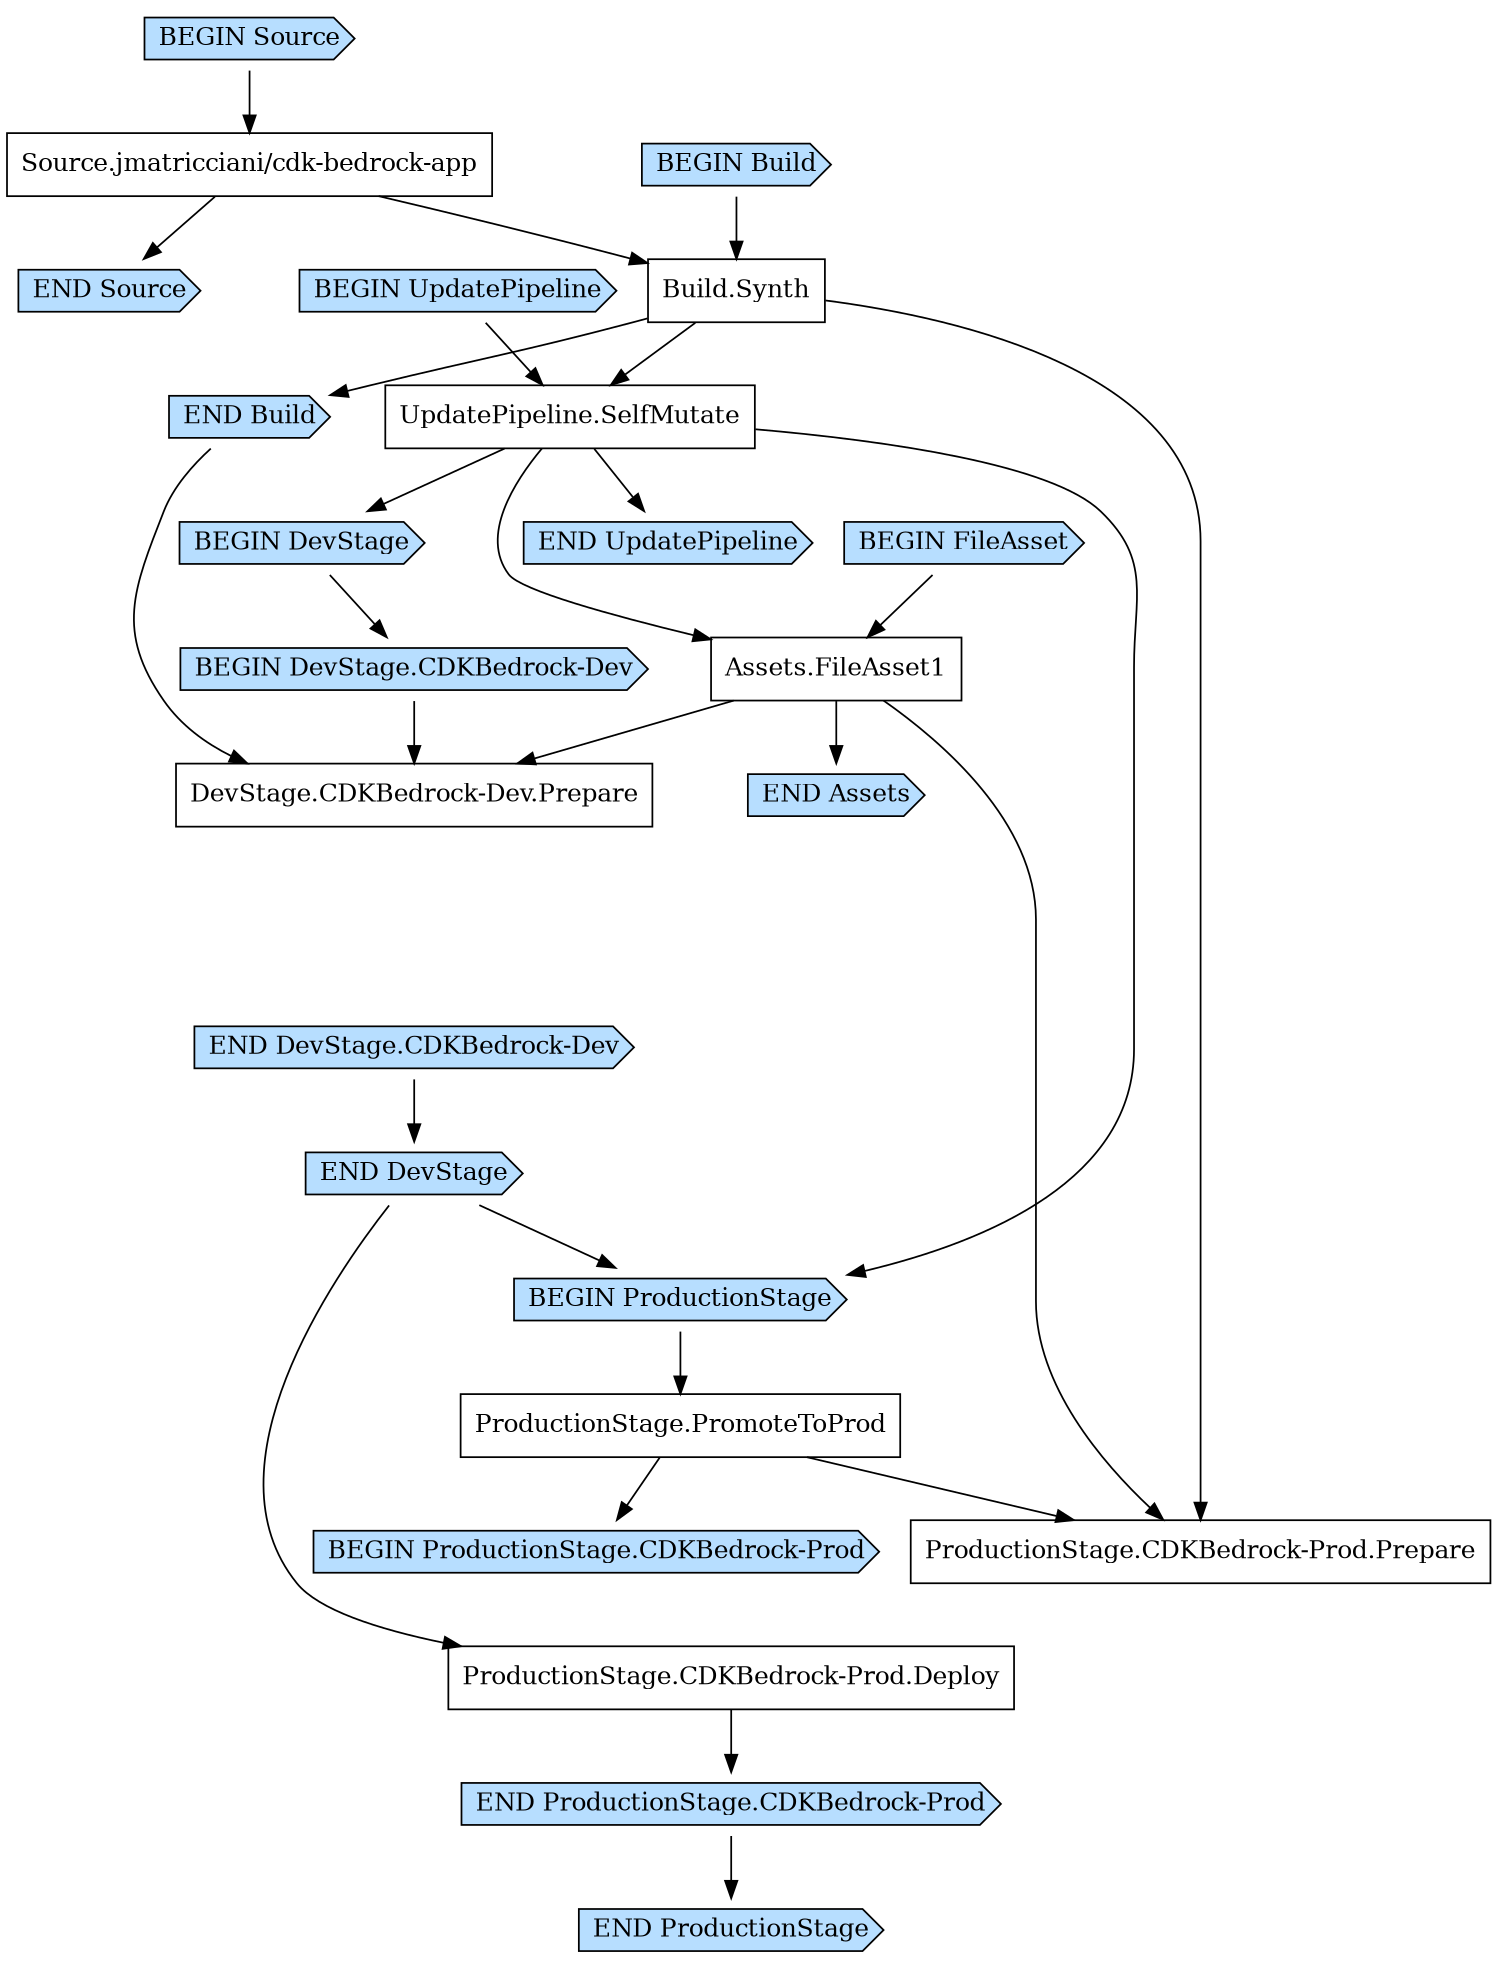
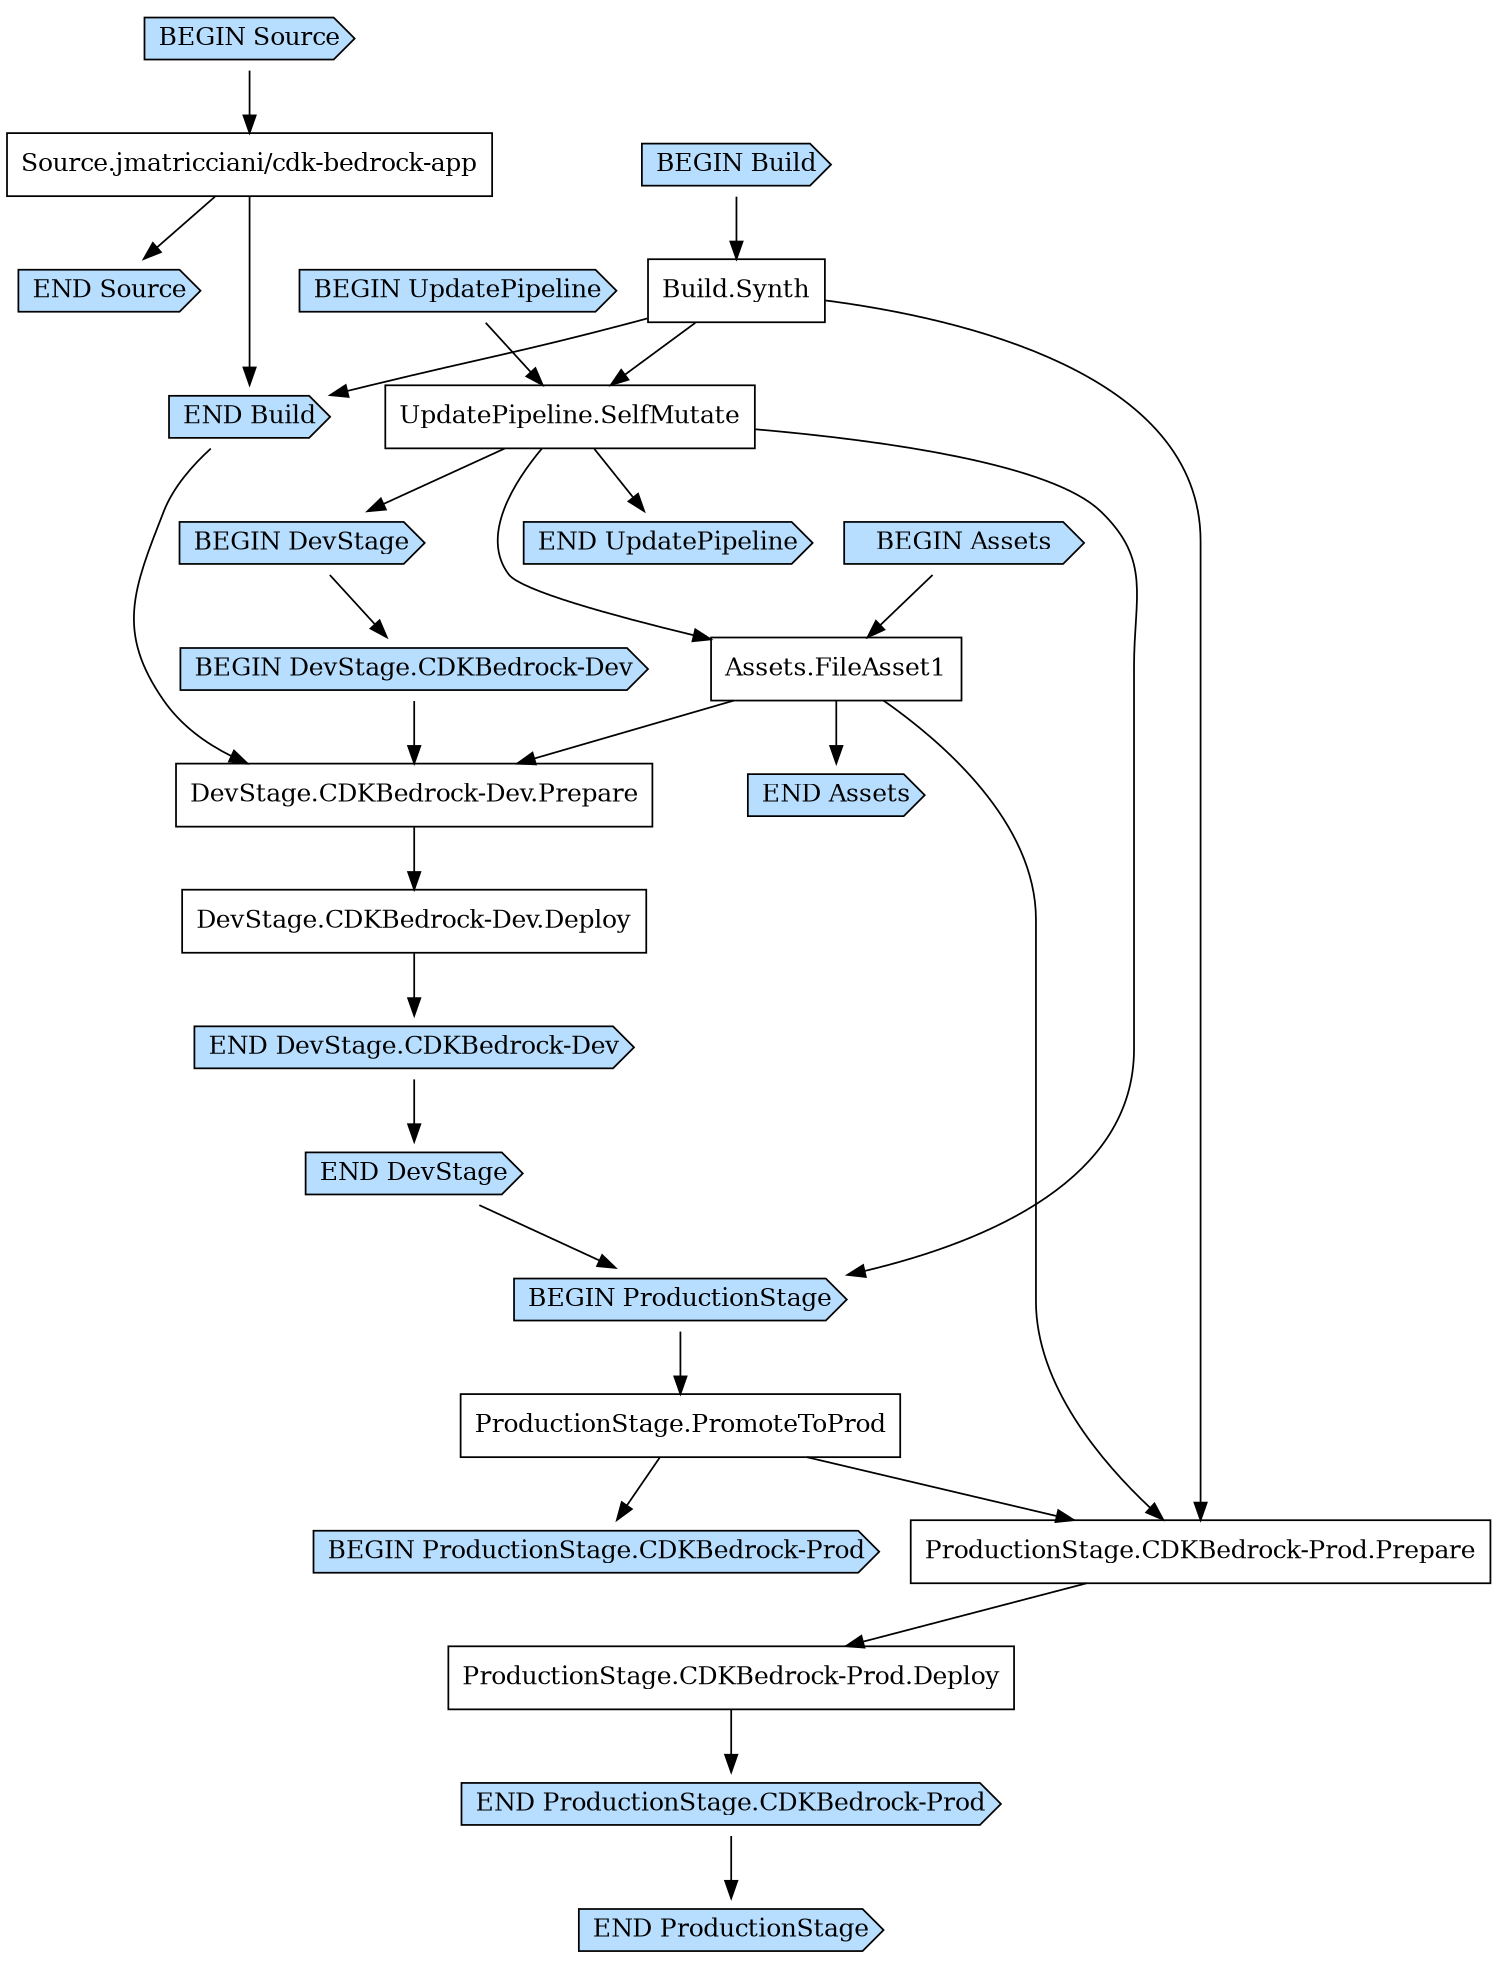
  digraph {
    node [shape=cds fillcolor="#b7deff" style=filled]
    "Build.Synth" [shape=box fillcolor="" style=""]
    "BEGIN Build"
    "END Build"
    "UpdatePipeline.SelfMutate" [shape=box fillcolor="" style=""]
    "ProductionStage.CDKBedrock-Prod.Prepare" [shape=box fillcolor="" style=""]
    "DevStage.CDKBedrock-Dev.Prepare" [shape=box fillcolor="" style=""]
    "END UpdatePipeline"
    "Assets.FileAsset1" [shape=box fillcolor="" style=""]
    "BEGIN DevStage"
    "BEGIN ProductionStage"
+   "DevStage.CDKBedrock-Dev.Deploy" [shape=box fillcolor="" style=""]
    "ProductionStage.CDKBedrock-Prod.Deploy" [shape=box fillcolor="" style=""]
    "Source.jmatricciani/cdk-bedrock-app" [shape=box fillcolor="" style=""]
    "END Source"
    "BEGIN UpdatePipeline"
    "END Assets"
    "BEGIN DevStage.CDKBedrock-Dev"
    "ProductionStage.PromoteToProd" [shape=box fillcolor="" style=""]
-   "BEGIN Assets" [label="BEGIN FileAsset"]
+   "BEGIN Assets"
    "END DevStage"
    "END DevStage.CDKBedrock-Dev"
    "BEGIN ProductionStage.CDKBedrock-Prod"
    "END ProductionStage.CDKBedrock-Prod"
    "END ProductionStage"
    "BEGIN Source"
    "Build.Synth" -> "END Build"
    "Build.Synth" -> "UpdatePipeline.SelfMutate"
    "Build.Synth" -> "ProductionStage.CDKBedrock-Prod.Prepare"
    "BEGIN Build" -> "Build.Synth"
    "END Build" -> "DevStage.CDKBedrock-Dev.Prepare"
    "UpdatePipeline.SelfMutate" -> "END UpdatePipeline"
    "UpdatePipeline.SelfMutate" -> "Assets.FileAsset1"
    "UpdatePipeline.SelfMutate" -> "BEGIN DevStage"
    "UpdatePipeline.SelfMutate" -> "BEGIN ProductionStage"
-   "END DevStage" -> "ProductionStage.CDKBedrock-Prod.Deploy"
+   "ProductionStage.CDKBedrock-Prod.Prepare" -> "ProductionStage.CDKBedrock-Prod.Deploy"
+   "DevStage.CDKBedrock-Dev.Prepare" -> "DevStage.CDKBedrock-Dev.Deploy"
    "Assets.FileAsset1" -> "ProductionStage.CDKBedrock-Prod.Prepare"
    "Assets.FileAsset1" -> "DevStage.CDKBedrock-Dev.Prepare"
    "Assets.FileAsset1" -> "END Assets"
    "BEGIN DevStage" -> "BEGIN DevStage.CDKBedrock-Dev"
    "BEGIN ProductionStage" -> "ProductionStage.PromoteToProd"
+   "DevStage.CDKBedrock-Dev.Deploy" -> "END DevStage.CDKBedrock-Dev"
    "ProductionStage.CDKBedrock-Prod.Deploy" -> "END ProductionStage.CDKBedrock-Prod"
-   "Source.jmatricciani/cdk-bedrock-app" -> "Build.Synth"
+   "Source.jmatricciani/cdk-bedrock-app" -> "END Build"
    "Source.jmatricciani/cdk-bedrock-app" -> "END Source"
    "BEGIN UpdatePipeline" -> "UpdatePipeline.SelfMutate"
    "BEGIN DevStage.CDKBedrock-Dev" -> "DevStage.CDKBedrock-Dev.Prepare"
    "ProductionStage.PromoteToProd" -> "ProductionStage.CDKBedrock-Prod.Prepare"
    "ProductionStage.PromoteToProd" -> "BEGIN ProductionStage.CDKBedrock-Prod"
    "BEGIN Assets" -> "Assets.FileAsset1"
    "END DevStage" -> "BEGIN ProductionStage"
    "END DevStage.CDKBedrock-Dev" -> "END DevStage"
    "END ProductionStage.CDKBedrock-Prod" -> "END ProductionStage"
    "BEGIN Source" -> "Source.jmatricciani/cdk-bedrock-app"
  }
